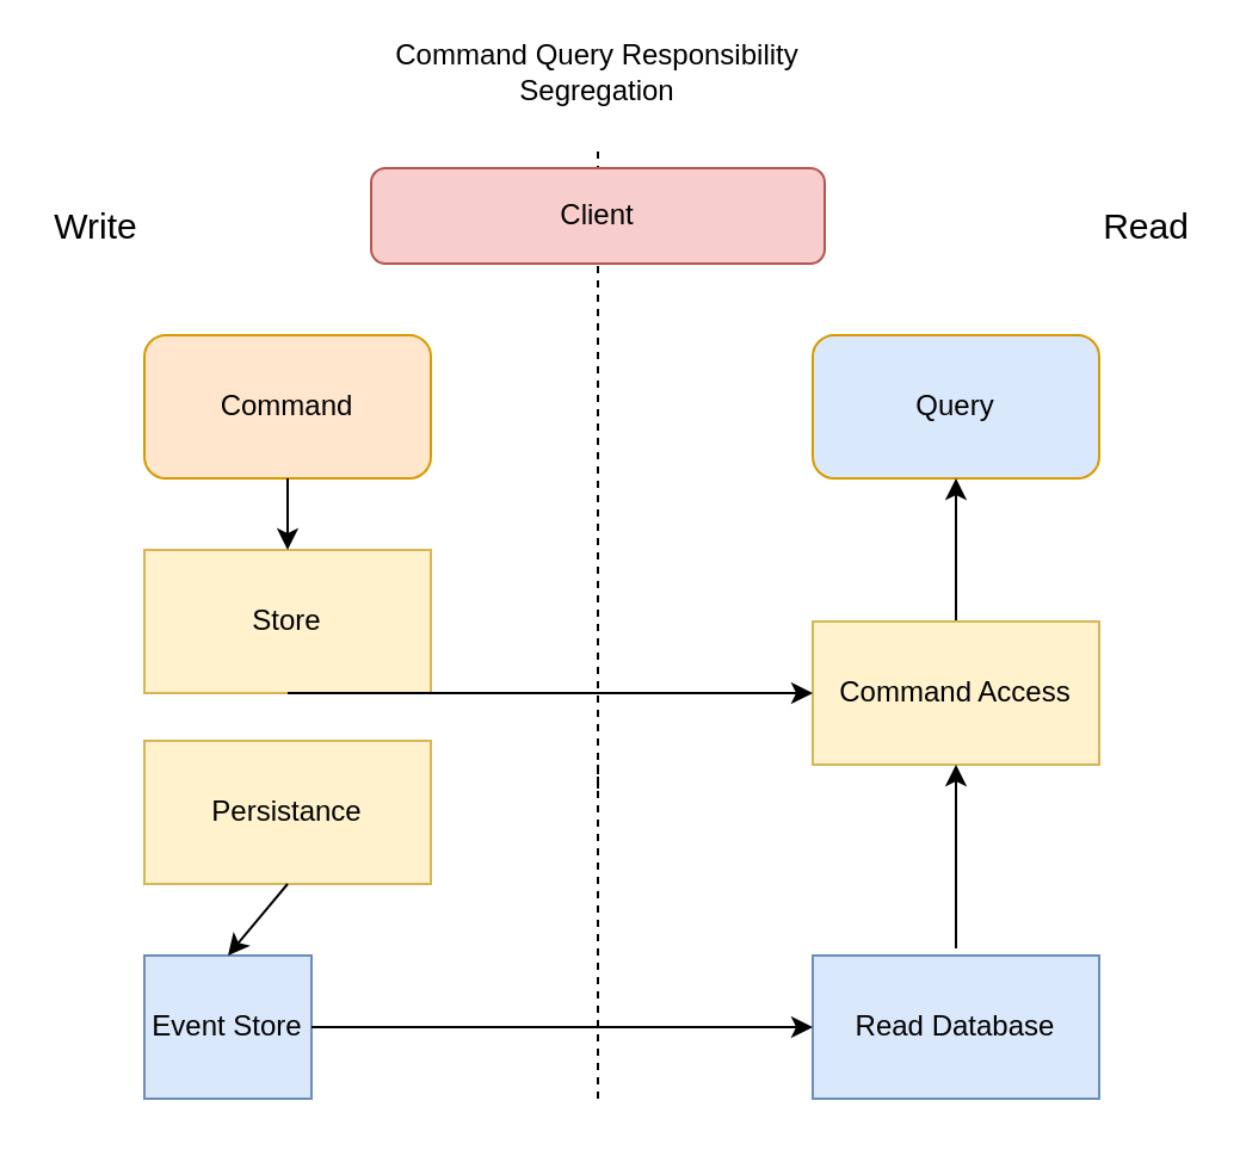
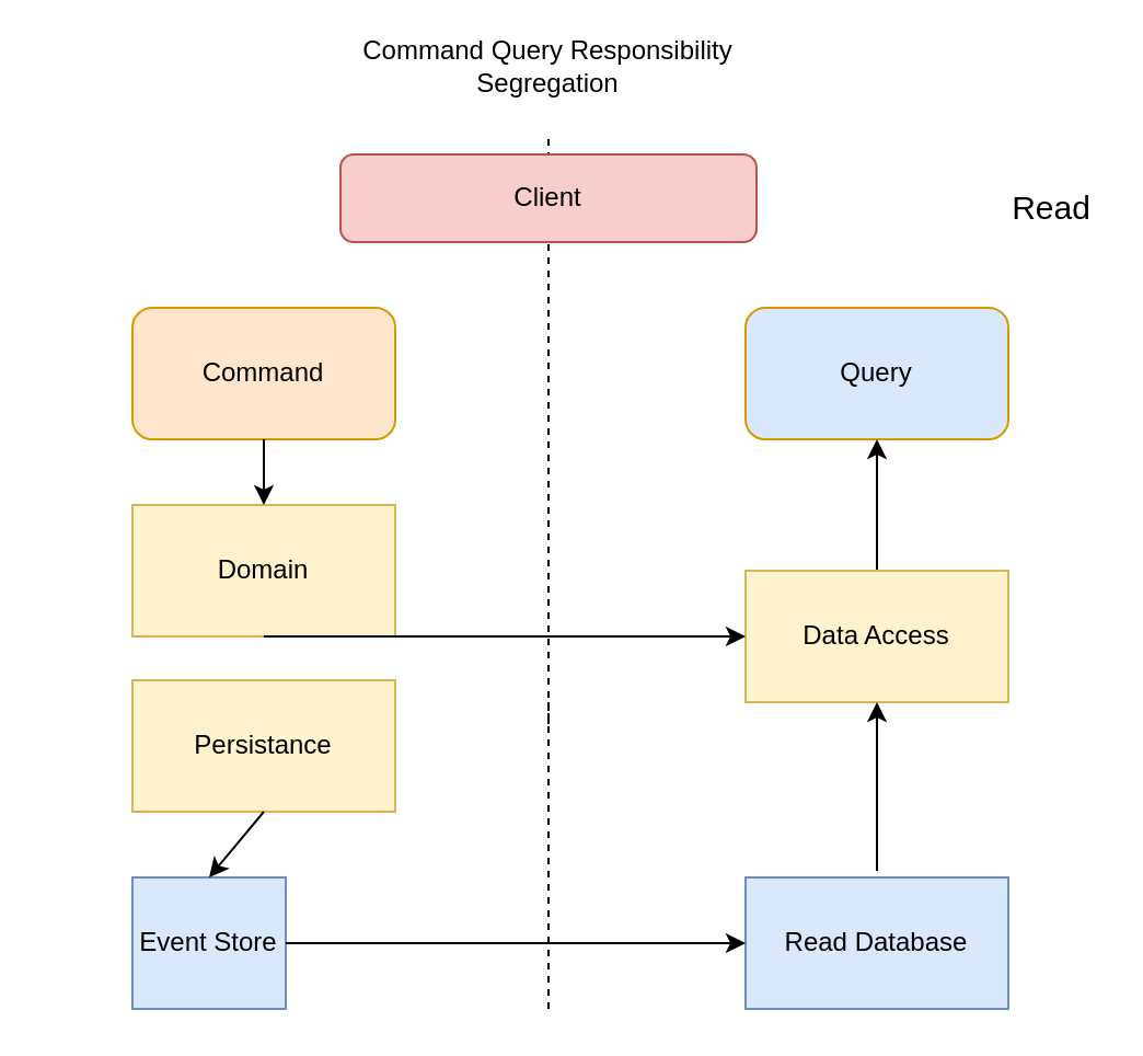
  <mxCell id="0" />
  <mxCell id="1" parent="0" />
  <mxCell id="2" value="Command Query Responsibility Segregation" style="text;html=1;strokeColor=none;fillColor=none;align=center;verticalAlign=middle;whiteSpace=wrap;rounded=0;" parent="1" vertex="1"><mxGeometry x="160" y="20" width="180" height="20" as="geometry" /></mxCell>
  <mxCell id="3" value="Command" style="rounded=1;whiteSpace=wrap;html=1;fillColor=#ffe6cc;strokeColor=#d79b00;" parent="1" vertex="1"><mxGeometry x="60" y="140" width="120" height="60" as="geometry" /></mxCell>
  <mxCell id="4" value="Query" style="rounded=1;whiteSpace=wrap;html=1;fillColor=#dae8fc;strokeColor=#d79b00;" parent="1" vertex="1"><mxGeometry x="340" y="140" width="120" height="60" as="geometry" /></mxCell>
  <mxCell id="5" value="" style="endArrow=classic;html=1;entryX=0.5;entryY=1;entryDx=0;entryDy=0;exitX=0.5;exitY=0;exitDx=0;exitDy=0;" parent="1" source="15" target="4" edge="1"><mxGeometry width="50" height="50" relative="1" as="geometry"><mxPoint x="310" y="290" as="sourcePoint" /><mxPoint x="360" y="240" as="targetPoint" /></mxGeometry></mxCell>
- <mxCell id="6" value="Store" style="rounded=0;whiteSpace=wrap;html=1;fillColor=#fff2cc;strokeColor=#d6b656;" parent="1" vertex="1"><mxGeometry x="60" y="230" width="120" height="60" as="geometry" /></mxCell>
+ <mxCell id="6" value="Domain" style="rounded=0;whiteSpace=wrap;html=1;fillColor=#fff2cc;strokeColor=#d6b656;" parent="1" vertex="1"><mxGeometry x="60" y="230" width="120" height="60" as="geometry" /></mxCell>
  <mxCell id="7" value="" style="endArrow=classic;html=1;" parent="1" edge="1"><mxGeometry width="50" height="50" relative="1" as="geometry"><mxPoint x="120" y="200" as="sourcePoint" /><mxPoint x="120" y="230" as="targetPoint" /></mxGeometry></mxCell>
  <mxCell id="8" value="" style="endArrow=none;dashed=1;html=1;" parent="1" edge="1"><mxGeometry width="50" height="50" relative="1" as="geometry"><mxPoint x="250" y="330" as="sourcePoint" /><mxPoint x="250" y="60" as="targetPoint" /></mxGeometry></mxCell>
- <mxCell id="9" value="Write" style="text;html=1;strokeColor=none;fillColor=none;align=center;verticalAlign=middle;whiteSpace=wrap;rounded=0;fontSize=15;" parent="1" vertex="1"><mxGeometry x="20" y="84" width="40" height="20" as="geometry" /></mxCell>
  <mxCell id="10" value="Read" style="text;html=1;strokeColor=none;fillColor=none;align=center;verticalAlign=middle;whiteSpace=wrap;rounded=0;fontSize=15;" parent="1" vertex="1"><mxGeometry x="460" y="84" width="40" height="20" as="geometry" /></mxCell>
  <mxCell id="11" value="Client" style="rounded=1;whiteSpace=wrap;html=1;fillColor=#f8cecc;strokeColor=#b85450;" parent="1" vertex="1"><mxGeometry x="155" y="70" width="190" height="40" as="geometry" /></mxCell>
  <mxCell id="12" value="Persistance" style="rounded=0;whiteSpace=wrap;html=1;fillColor=#fff2cc;strokeColor=#d6b656;" parent="1" vertex="1"><mxGeometry x="60" y="310" width="120" height="60" as="geometry" /></mxCell>
  <mxCell id="13" value="Event Store" style="rounded=0;whiteSpace=wrap;html=1;fillColor=#dae8fc;strokeColor=#6c8ebf;" parent="1" vertex="1"><mxGeometry x="60" y="400" width="70" height="60" as="geometry" /></mxCell>
  <mxCell id="14" value="" style="endArrow=none;dashed=1;html=1;" parent="1" edge="1"><mxGeometry width="50" height="50" relative="1" as="geometry"><mxPoint x="250" y="460" as="sourcePoint" /><mxPoint x="250" y="320" as="targetPoint" /></mxGeometry></mxCell>
- <mxCell id="15" value="Command Access" style="rounded=0;whiteSpace=wrap;html=1;fillColor=#fff2cc;strokeColor=#d6b656;" parent="1" vertex="1"><mxGeometry x="340" y="260" width="120" height="60" as="geometry" /></mxCell>
+ <mxCell id="15" value="Data Access" style="rounded=0;whiteSpace=wrap;html=1;fillColor=#fff2cc;strokeColor=#d6b656;" parent="1" vertex="1"><mxGeometry x="340" y="260" width="120" height="60" as="geometry" /></mxCell>
  <mxCell id="16" value="" style="endArrow=classic;html=1;entryX=0.5;entryY=1;entryDx=0;entryDy=0;" parent="1" target="15" edge="1"><mxGeometry width="50" height="50" relative="1" as="geometry"><mxPoint x="400" y="397" as="sourcePoint" /><mxPoint x="290" y="300" as="targetPoint" /></mxGeometry></mxCell>
  <mxCell id="17" value="" style="endArrow=classic;html=1;exitX=0.5;exitY=1;exitDx=0;exitDy=0;" parent="1" source="6" target="15" edge="1"><mxGeometry width="50" height="50" relative="1" as="geometry"><mxPoint x="240" y="350" as="sourcePoint" /><mxPoint x="290" y="300" as="targetPoint" /></mxGeometry></mxCell>
  <mxCell id="18" value="" style="endArrow=classic;html=1;exitX=0.5;exitY=1;exitDx=0;exitDy=0;entryX=0.5;entryY=0;entryDx=0;entryDy=0;" parent="1" source="12" target="13" edge="1"><mxGeometry width="50" height="50" relative="1" as="geometry"><mxPoint x="240" y="350" as="sourcePoint" /><mxPoint x="290" y="300" as="targetPoint" /></mxGeometry></mxCell>
  <mxCell id="19" value="Read Database" style="rounded=0;whiteSpace=wrap;html=1;fillColor=#dae8fc;strokeColor=#6c8ebf;" parent="1" vertex="1"><mxGeometry x="340" y="400" width="120" height="60" as="geometry" /></mxCell>
  <mxCell id="20" value="" style="endArrow=classic;html=1;exitX=1;exitY=0.5;exitDx=0;exitDy=0;entryX=0;entryY=0.5;entryDx=0;entryDy=0;" parent="1" source="13" target="19" edge="1"><mxGeometry width="50" height="50" relative="1" as="geometry"><mxPoint x="240" y="350" as="sourcePoint" /><mxPoint x="300" y="410" as="targetPoint" /></mxGeometry></mxCell>
